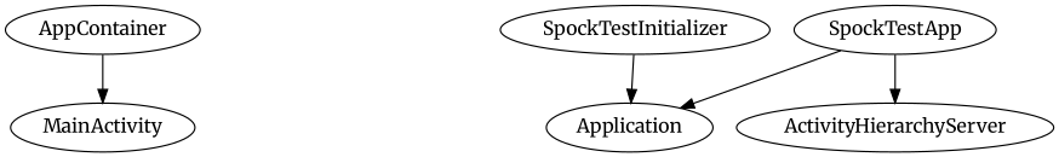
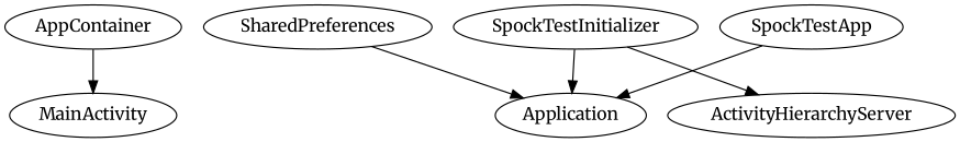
  digraph {
    concentrate=true
    fontname=Merriweather
    node [fontname=Merriweather]
    edge [fontname=Merriweather]
    AppContainer
    MainActivity
+   SharedPreferences
    Application
    SpockTestApp
    ActivityHierarchyServer
    SpockTestInitializer
    AppContainer -> MainActivity
+   SharedPreferences -> Application
    SpockTestApp -> Application
-   SpockTestApp -> ActivityHierarchyServer
+   SpockTestInitializer -> ActivityHierarchyServer
    SpockTestInitializer -> Application
  }
